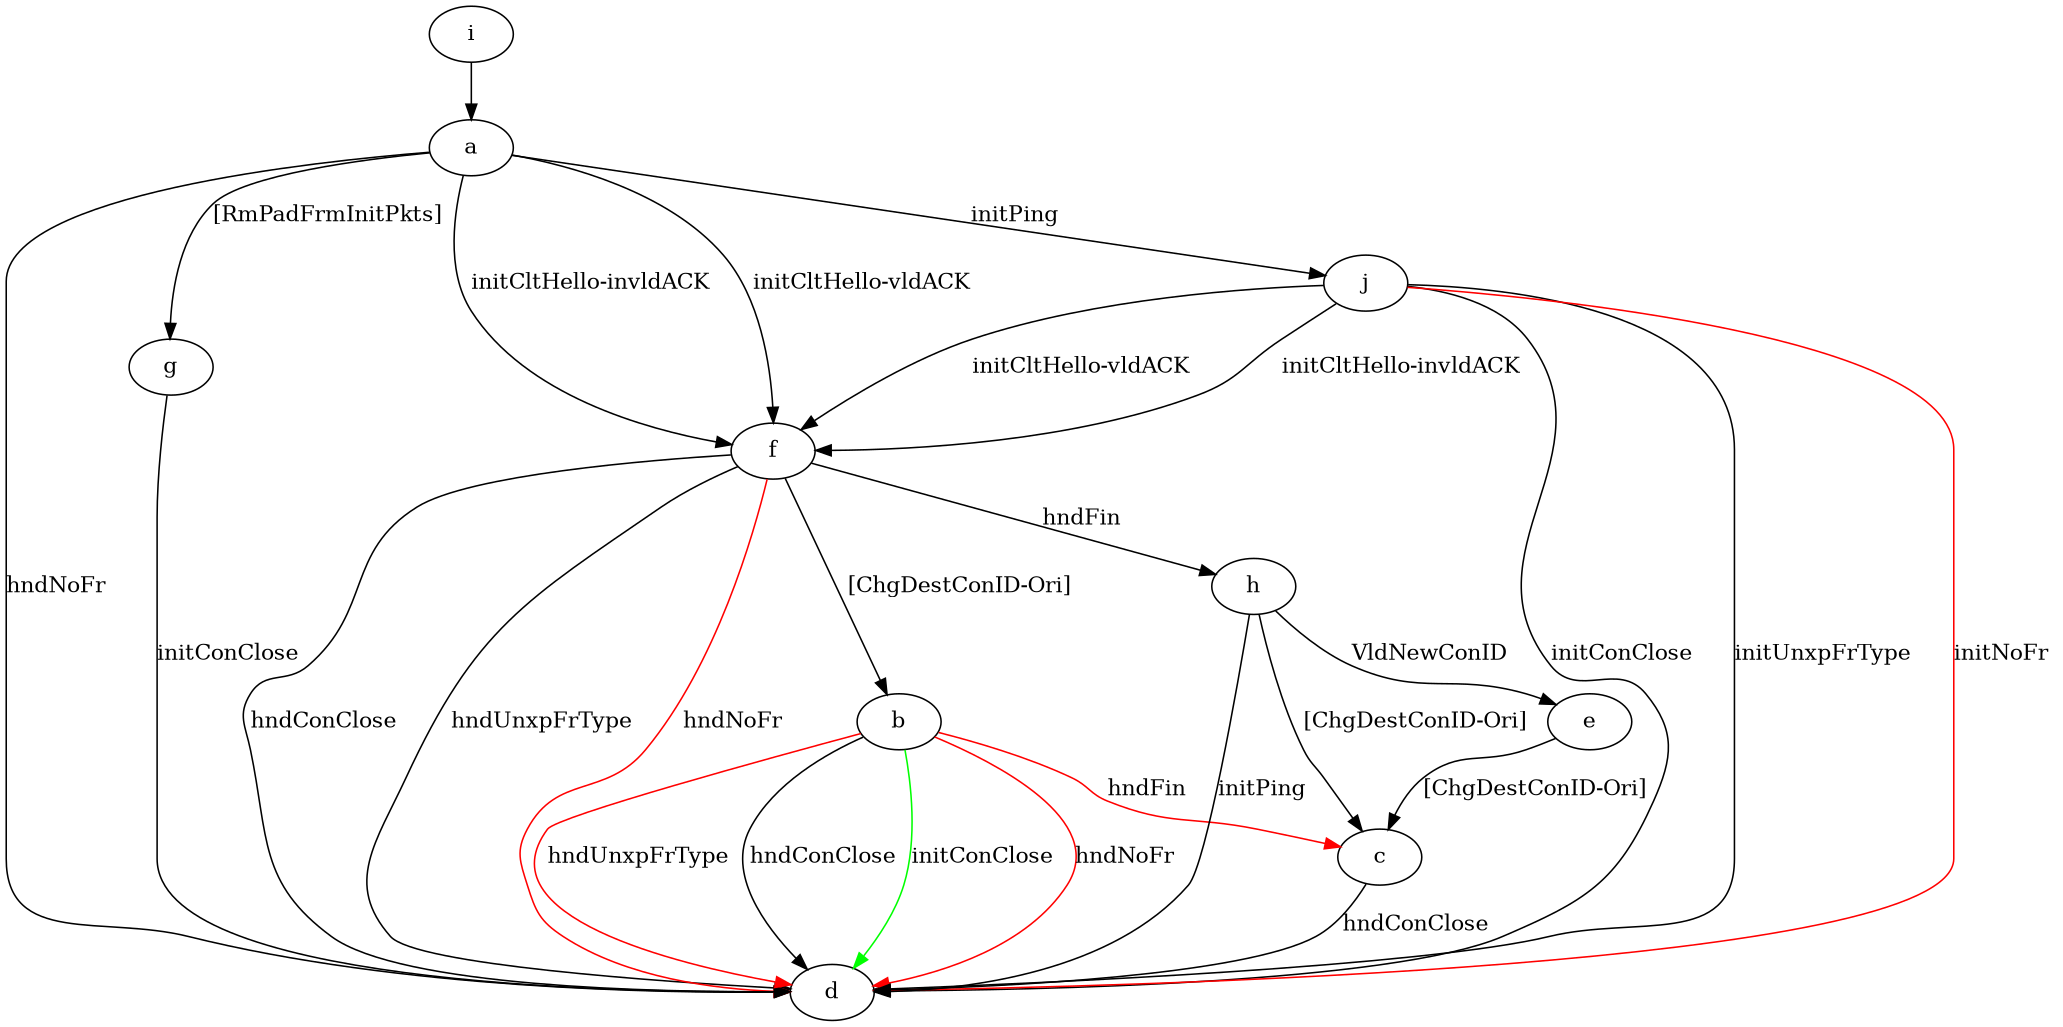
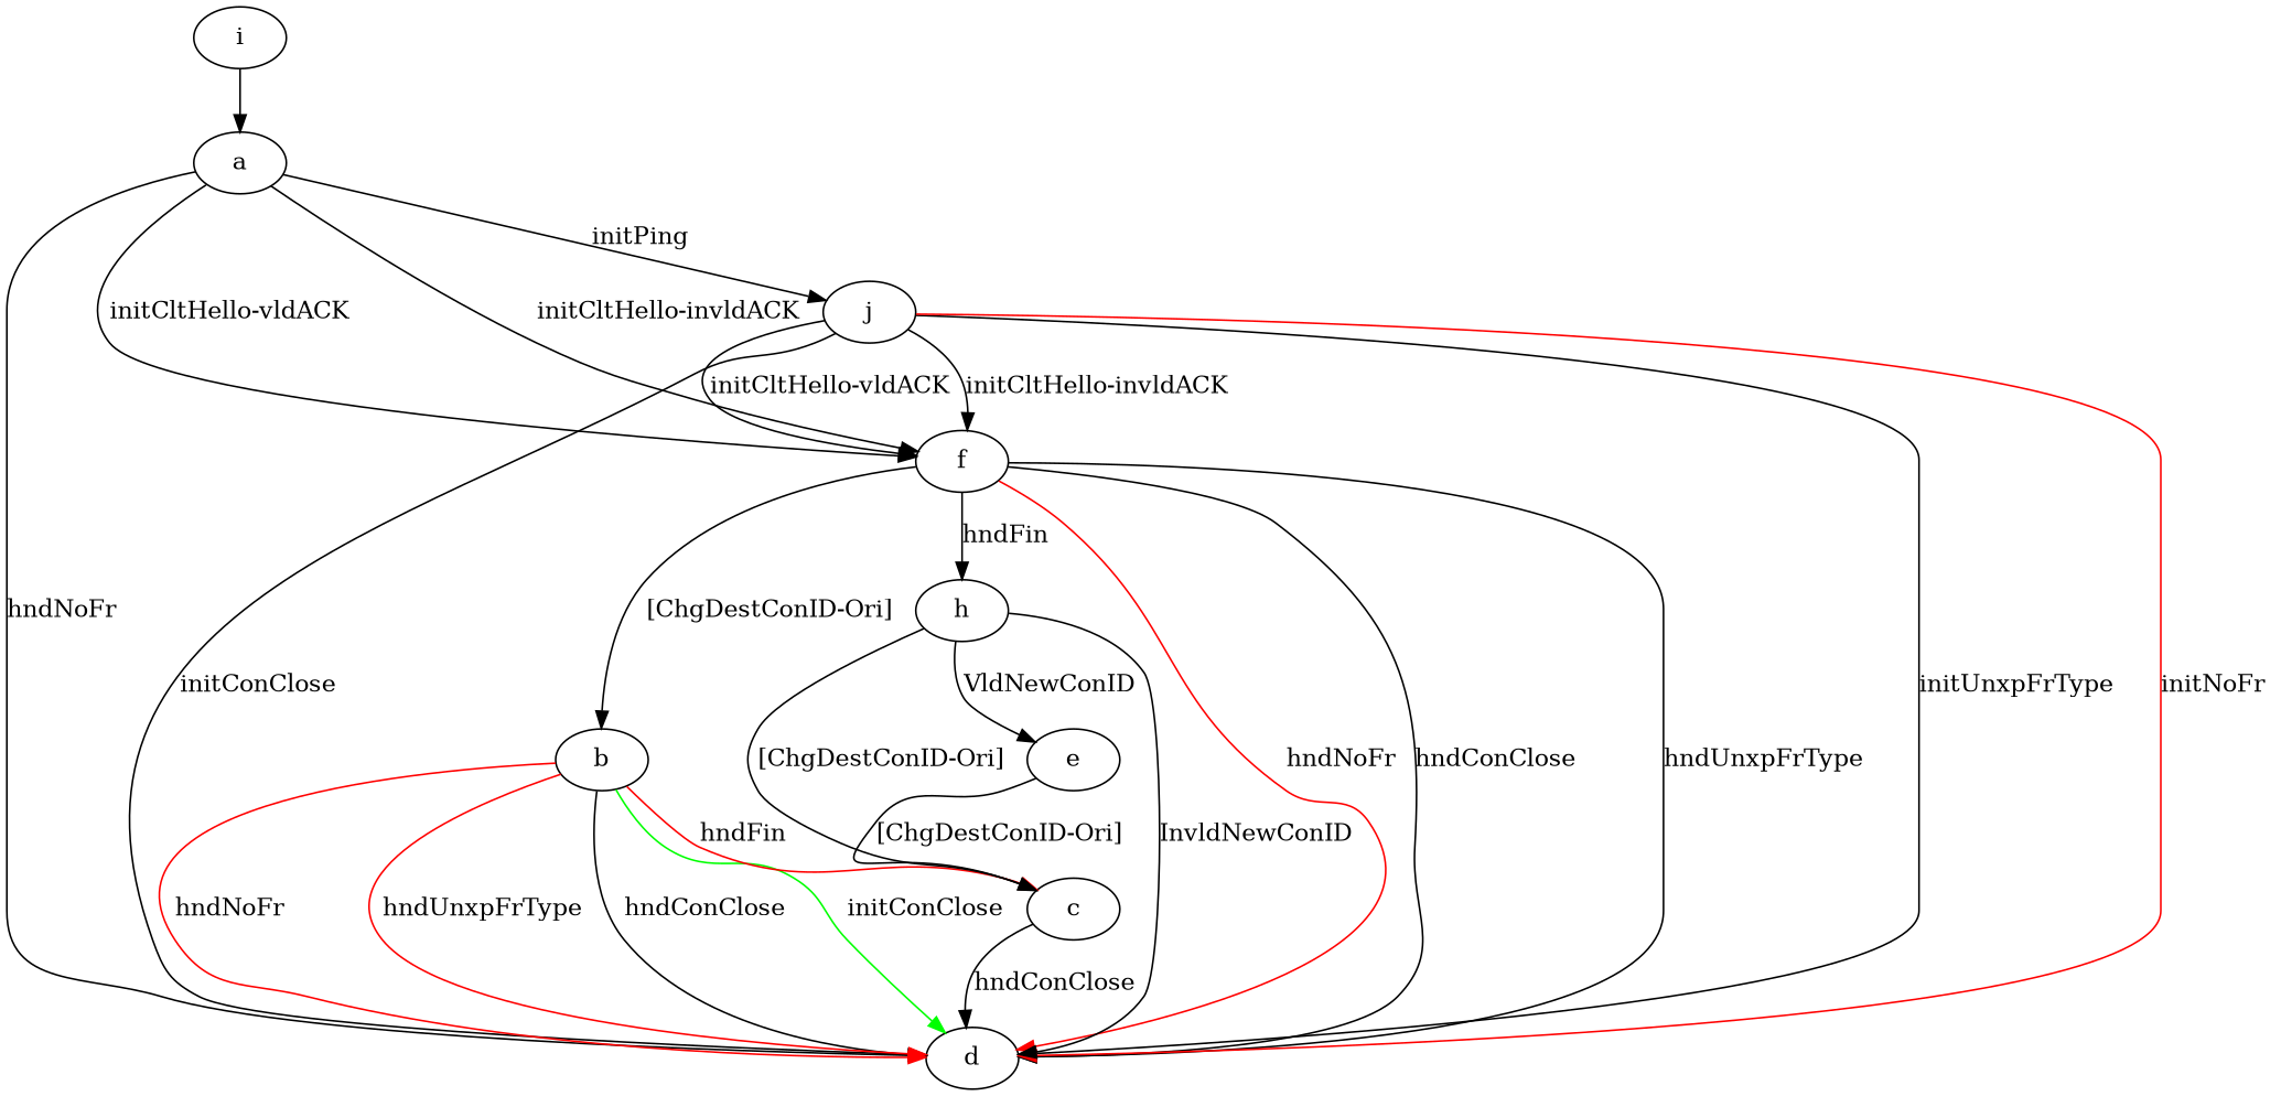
  digraph {
    a
    d
    f
-   g
    j
    b
    h
    c
    e
    i
    a -> d [label="hndNoFr "]
    a -> f [label="initCltHello-vldACK "]
    a -> f [label="initCltHello-invldACK "]
-   a -> g [label="[RmPadFrmInitPkts] "]
    a -> j [label="initPing "]
    f -> d [label="hndConClose "]
    f -> d [label="hndUnxpFrType "]
    f -> d [color=red label="hndNoFr "]
    f -> b [label="[ChgDestConID-Ori] "]
    f -> h [label="hndFin "]
-   g -> d [label="initConClose "]
    j -> d [label="initConClose "]
    j -> d [label="initUnxpFrType "]
    j -> d [color=red label="initNoFr "]
    j -> f [label="initCltHello-vldACK "]
    j -> f [label="initCltHello-invldACK "]
    b -> d [label="hndConClose "]
    b -> d [color=green label="initConClose "]
    b -> d [color=red label="hndNoFr "]
    b -> d [color=red label="hndUnxpFrType "]
    b -> c [color=red label="hndFin "]
-   h -> d [label="initPing "]
+   h -> d [label="InvldNewConID "]
    h -> c [label="[ChgDestConID-Ori] "]
    h -> e [label="VldNewConID "]
    c -> d [label="hndConClose "]
    e -> c [label="[ChgDestConID-Ori] "]
    i -> a
  }
